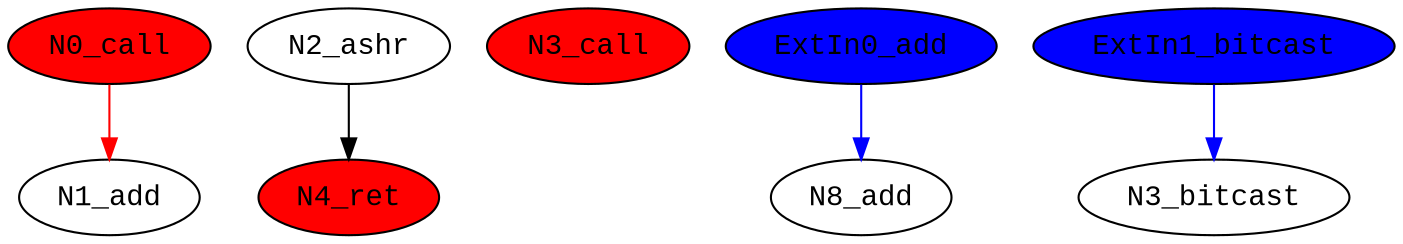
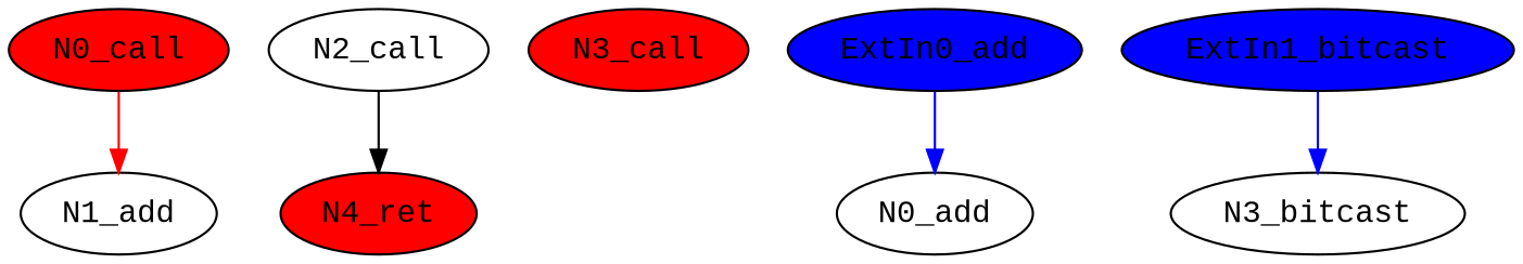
  digraph {
    fontname="Liberation Mono"
    frequency=1.000000
    node [fontname="Liberation Mono" style=filled weight=1]
    edge [color=blue fontname="Liberation Mono"]
    N0_call [fillcolor=red forbidden=1]
    N1_add [forbidden=0 style=""]
-   N2_ashr [forbidden=0 style=""]
+   N2_ashr [forbidden=0 label=N2_call style=""]
    N4_ret [fillcolor=red forbidden=1]
    N3_call [fillcolor=red forbidden=1]
    ExtIn0_add [fillcolor=blue weight=""]
-   N0_add [label=N8_add style="" weight=""]
+   N0_add [style="" weight=""]
    ExtIn1_bitcast [fillcolor=blue weight=""]
    N3_bitcast [style="" weight=""]
    N0_call -> N1_add [color=red]
    N2_ashr -> N4_ret [color=""]
    ExtIn0_add -> N0_add
    ExtIn1_bitcast -> N3_bitcast
  }
